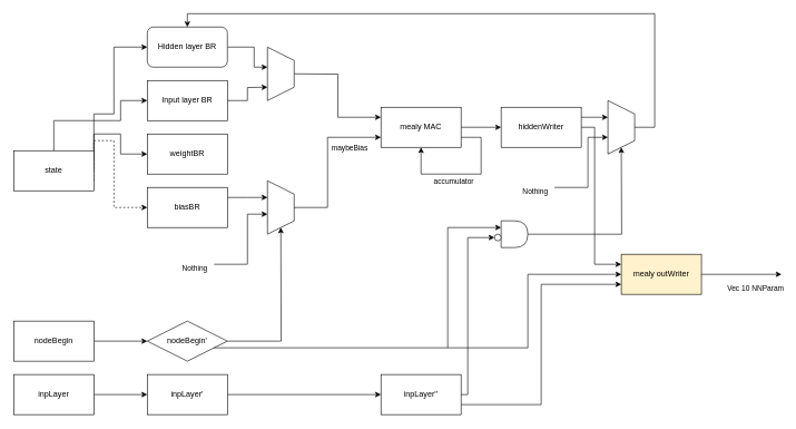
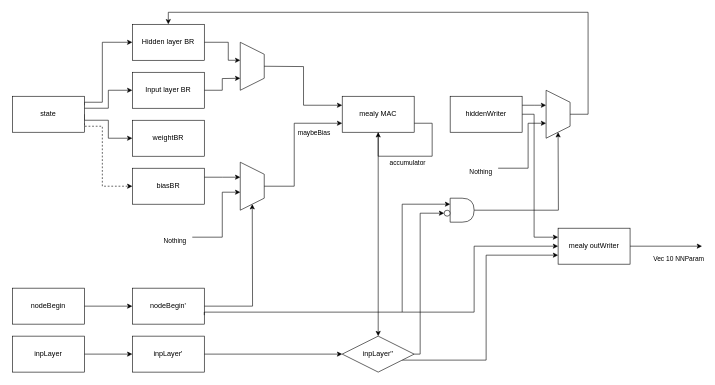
  <mxCell id="0" />
  <mxCell id="1" parent="0" />
  <mxCell id="2" style="edgeStyle=orthogonalEdgeStyle;rounded=0;html=1;exitX=1;exitY=0.25;exitDx=0;exitDy=0;entryX=0;entryY=0.5;entryDx=0;entryDy=0;" parent="1" source="6" target="30" edge="1"><mxGeometry relative="1" as="geometry"><Array as="points"><mxPoint x="140" y="170" /><mxPoint x="170" y="170" /><mxPoint x="170" y="70" /></Array></mxGeometry></mxCell>
  <mxCell id="3" style="edgeStyle=orthogonalEdgeStyle;rounded=0;html=1;exitX=1;exitY=0.75;exitDx=0;exitDy=0;entryX=0;entryY=0.5;entryDx=0;entryDy=0;dashed=1;" parent="1" source="6" target="13" edge="1"><mxGeometry relative="1" as="geometry"><Array as="points"><mxPoint x="140" y="210" /><mxPoint x="170" y="210" /><mxPoint x="170" y="310" /></Array></mxGeometry></mxCell>
  <mxCell id="4" style="edgeStyle=orthogonalEdgeStyle;rounded=0;html=1;exitX=1;exitY=0.5;exitDx=0;exitDy=0;" parent="1" source="6" target="9" edge="1"><mxGeometry relative="1" as="geometry"><Array as="points"><mxPoint x="140" y="200" /><mxPoint x="180" y="200" /><mxPoint x="180" y="230" /></Array></mxGeometry></mxCell>
  <mxCell id="5" style="edgeStyle=orthogonalEdgeStyle;html=1;rounded=0;entryX=0;entryY=0.5;entryDx=0;entryDy=0;" parent="1" source="6" target="15" edge="1"><mxGeometry relative="1" as="geometry"><Array as="points"><mxPoint x="180" y="180" /><mxPoint x="180" y="150" /></Array><mxPoint x="190" y="110" as="targetPoint" /></mxGeometry></mxCell>
- <mxCell id="6" value="state" style="rounded=0;whiteSpace=wrap;html=1;" parent="1" vertex="1"><mxGeometry x="20" y="225" width="120" height="60" as="geometry" /></mxCell>
+ <mxCell id="6" value="state" style="rounded=0;whiteSpace=wrap;html=1;" parent="1" vertex="1"><mxGeometry x="20" y="160" width="120" height="60" as="geometry" /></mxCell>
  <mxCell id="7" style="edgeStyle=orthogonalEdgeStyle;rounded=0;html=1;" parent="1" source="8" target="17" edge="1"><mxGeometry relative="1" as="geometry" /></mxCell>
  <mxCell id="8" value="nodeBegin" style="rounded=0;whiteSpace=wrap;html=1;" parent="1" vertex="1"><mxGeometry x="20" y="480" width="120" height="60" as="geometry" /></mxCell>
  <mxCell id="9" value="weightBR" style="rounded=0;whiteSpace=wrap;html=1;" parent="1" vertex="1"><mxGeometry x="220" y="200" width="120" height="60" as="geometry" /></mxCell>
  <mxCell id="10" style="edgeStyle=orthogonalEdgeStyle;rounded=0;html=1;exitX=1;exitY=0.25;exitDx=0;exitDy=0;" parent="1" source="13" edge="1"><mxGeometry relative="1" as="geometry"><mxPoint x="400" y="295" as="targetPoint" /></mxGeometry></mxCell>
  <mxCell id="11" style="edgeStyle=orthogonalEdgeStyle;html=1;rounded=0;" parent="1" edge="1"><mxGeometry relative="1" as="geometry"><mxPoint x="400" y="320" as="targetPoint" /><mxPoint x="320" y="395" as="sourcePoint" /><Array as="points"><mxPoint x="370" y="395" /><mxPoint x="370" y="320" /></Array></mxGeometry></mxCell>
  <mxCell id="12" value="Nothing" style="edgeLabel;html=1;align=center;verticalAlign=middle;resizable=0;points=[];" parent="11" vertex="1" connectable="0"><mxGeometry x="-0.536" relative="1" as="geometry"><mxPoint x="-66" y="5" as="offset" /></mxGeometry></mxCell>
  <mxCell id="13" value="biasBR" style="rounded=0;whiteSpace=wrap;html=1;" parent="1" vertex="1"><mxGeometry x="220" y="280" width="120" height="60" as="geometry" /></mxCell>
  <mxCell id="14" style="edgeStyle=orthogonalEdgeStyle;rounded=0;html=1;" parent="1" source="15" edge="1"><mxGeometry relative="1" as="geometry"><mxPoint x="400" y="130" as="targetPoint" /></mxGeometry></mxCell>
  <mxCell id="15" value="Input layer BR" style="rounded=0;whiteSpace=wrap;html=1;" parent="1" vertex="1"><mxGeometry x="220" y="120" width="120" height="60" as="geometry" /></mxCell>
  <mxCell id="16" style="edgeStyle=orthogonalEdgeStyle;rounded=0;html=1;" parent="1" source="17" edge="1"><mxGeometry relative="1" as="geometry"><mxPoint x="420" y="340" as="targetPoint" /></mxGeometry></mxCell>
- <mxCell id="17" value="nodeBegin'" style="rhombus;whiteSpace=wrap;html=1;" parent="1" vertex="1"><mxGeometry x="220" y="480" width="120" height="60" as="geometry" /></mxCell>
+ <mxCell id="17" value="nodeBegin'" style="rounded=0;whiteSpace=wrap;html=1;" parent="1" vertex="1"><mxGeometry x="220" y="480" width="120" height="60" as="geometry" /></mxCell>
  <mxCell id="18" style="edgeStyle=orthogonalEdgeStyle;rounded=0;html=1;entryX=0;entryY=0.75;entryDx=0;entryDy=0;" parent="1" target="23" edge="1"><mxGeometry relative="1" as="geometry"><mxPoint x="560" y="270" as="targetPoint" /><Array as="points"><mxPoint x="490" y="310" /><mxPoint x="490" y="205" /></Array><mxPoint x="440" y="310" as="sourcePoint" /></mxGeometry></mxCell>
  <mxCell id="19" value="maybeBias" style="edgeLabel;html=1;align=center;verticalAlign=middle;resizable=0;points=[];" parent="18" vertex="1" connectable="0"><mxGeometry x="0.733" y="-3" relative="1" as="geometry"><mxPoint x="-17" y="12" as="offset" /></mxGeometry></mxCell>
  <mxCell id="20" style="edgeStyle=orthogonalEdgeStyle;rounded=0;html=1;exitX=1;exitY=0.75;exitDx=0;exitDy=0;entryX=0.5;entryY=1;entryDx=0;entryDy=0;" parent="1" source="23" target="23" edge="1"><mxGeometry relative="1" as="geometry"><mxPoint x="620" y="280" as="targetPoint" /><Array as="points"><mxPoint x="720" y="205" /><mxPoint x="720" y="260" /><mxPoint x="630" y="260" /></Array></mxGeometry></mxCell>
  <mxCell id="21" value="accumulator" style="edgeLabel;html=1;align=center;verticalAlign=middle;resizable=0;points=[];" parent="20" vertex="1" connectable="0"><mxGeometry x="-0.074" y="-1" relative="1" as="geometry"><mxPoint x="-27" y="11" as="offset" /></mxGeometry></mxCell>
- <mxCell id="22" style="edgeStyle=orthogonalEdgeStyle;rounded=0;html=1;entryX=0;entryY=0.5;entryDx=0;entryDy=0;" edge="1" parent="1" source="23" target="46"><mxGeometry relative="1" as="geometry" /></mxCell>
+ <mxCell id="22" style="edgeStyle=orthogonalEdgeStyle;rounded=0;html=1;" edge="1" parent="1" source="23" target="43"><mxGeometry relative="1" as="geometry" /></mxCell>
  <mxCell id="23" value="mealy MAC" style="rounded=0;whiteSpace=wrap;html=1;" parent="1" vertex="1"><mxGeometry x="570" y="160" width="120" height="60" as="geometry" /></mxCell>
  <mxCell id="24" value="" style="group" parent="1" vertex="1" connectable="0"><mxGeometry x="400" y="270" width="40" height="80" as="geometry" /></mxCell>
  <mxCell id="25" value="" style="endArrow=none;html=1;rounded=0;" parent="24" edge="1"><mxGeometry width="50" height="50" relative="1" as="geometry"><mxPoint y="80" as="sourcePoint" /><mxPoint as="targetPoint" /></mxGeometry></mxCell>
  <mxCell id="26" value="" style="endArrow=none;html=1;rounded=0;" parent="24" edge="1"><mxGeometry width="50" height="50" relative="1" as="geometry"><mxPoint y="80" as="sourcePoint" /><mxPoint x="40" y="60" as="targetPoint" /></mxGeometry></mxCell>
  <mxCell id="27" value="" style="endArrow=none;html=1;rounded=0;" parent="24" edge="1"><mxGeometry width="50" height="50" relative="1" as="geometry"><mxPoint x="40" y="20" as="sourcePoint" /><mxPoint as="targetPoint" /></mxGeometry></mxCell>
  <mxCell id="28" value="" style="endArrow=none;html=1;rounded=0;" parent="24" edge="1"><mxGeometry width="50" height="50" relative="1" as="geometry"><mxPoint x="40" y="60" as="sourcePoint" /><mxPoint x="40" y="20" as="targetPoint" /></mxGeometry></mxCell>
  <mxCell id="29" style="edgeStyle=orthogonalEdgeStyle;rounded=0;html=1;" parent="1" source="30" edge="1"><mxGeometry relative="1" as="geometry"><mxPoint x="400" y="100" as="targetPoint" /><Array as="points"><mxPoint x="380" y="70" /><mxPoint x="380" y="100" /></Array></mxGeometry></mxCell>
- <mxCell id="30" value="Hidden layer BR" style="whiteSpace=wrap;html=1;rounded=1;" parent="1" vertex="1"><mxGeometry x="220" width="120" height="60" as="geometry" y="40" /></mxCell>
+ <mxCell id="30" value="Hidden layer BR" style="rounded=0;whiteSpace=wrap;html=1;" parent="1" vertex="1"><mxGeometry x="220" width="120" height="60" as="geometry" y="40" /></mxCell>
  <mxCell id="31" value="" style="group" parent="1" vertex="1" connectable="0"><mxGeometry x="400" y="70" width="40" height="80" as="geometry" /></mxCell>
  <mxCell id="32" value="" style="endArrow=none;html=1;rounded=0;" parent="31" edge="1"><mxGeometry width="50" height="50" relative="1" as="geometry"><mxPoint y="80" as="sourcePoint" /><mxPoint as="targetPoint" /></mxGeometry></mxCell>
  <mxCell id="33" value="" style="endArrow=none;html=1;rounded=0;" parent="31" edge="1"><mxGeometry width="50" height="50" relative="1" as="geometry"><mxPoint y="80" as="sourcePoint" /><mxPoint x="40" y="60" as="targetPoint" /></mxGeometry></mxCell>
  <mxCell id="34" value="" style="endArrow=none;html=1;rounded=0;" parent="31" edge="1"><mxGeometry width="50" height="50" relative="1" as="geometry"><mxPoint x="40" y="20" as="sourcePoint" /><mxPoint as="targetPoint" /></mxGeometry></mxCell>
  <mxCell id="35" value="" style="endArrow=none;html=1;rounded=0;" parent="31" edge="1"><mxGeometry width="50" height="50" relative="1" as="geometry"><mxPoint x="40" y="60" as="sourcePoint" /><mxPoint x="40" y="20" as="targetPoint" /></mxGeometry></mxCell>
  <mxCell id="36" value="" style="endArrow=classic;html=1;rounded=0;edgeStyle=orthogonalEdgeStyle;entryX=0;entryY=0.25;entryDx=0;entryDy=0;" parent="1" target="23" edge="1"><mxGeometry width="50" height="50" relative="1" as="geometry"><mxPoint x="440" y="110" as="sourcePoint" /><mxPoint x="580" y="60" as="targetPoint" /></mxGeometry></mxCell>
  <mxCell id="37" style="edgeStyle=orthogonalEdgeStyle;rounded=0;html=1;" parent="1" source="38" target="40" edge="1"><mxGeometry relative="1" as="geometry" /></mxCell>
  <mxCell id="38" value="inpLayer" style="rounded=0;whiteSpace=wrap;html=1;" parent="1" vertex="1"><mxGeometry x="20" y="560" width="120" height="60" as="geometry" /></mxCell>
  <mxCell id="39" style="edgeStyle=none;html=1;" edge="1" parent="1" source="40" target="43"><mxGeometry relative="1" as="geometry" /></mxCell>
  <mxCell id="40" value="inpLayer'" style="rounded=0;whiteSpace=wrap;html=1;" parent="1" vertex="1"><mxGeometry x="220" y="560" width="120" height="60" as="geometry" /></mxCell>
  <mxCell id="41" style="edgeStyle=orthogonalEdgeStyle;html=1;rounded=0;entryX=0;entryY=0.5;entryDx=0;entryDy=0;" edge="1" parent="1" source="43" target="58"><mxGeometry relative="1" as="geometry"><mxPoint x="730" y="360" as="targetPoint" /><Array as="points"><mxPoint x="700" y="590" /><mxPoint x="700" y="355" /></Array></mxGeometry></mxCell>
  <mxCell id="42" style="edgeStyle=orthogonalEdgeStyle;rounded=0;html=1;exitX=1;exitY=0.75;exitDx=0;exitDy=0;entryX=0;entryY=0.75;entryDx=0;entryDy=0;" edge="1" parent="1" source="43" target="61"><mxGeometry relative="1" as="geometry" /></mxCell>
- <mxCell id="43" value="inpLayer''" style="rounded=0;whiteSpace=wrap;html=1;" vertex="1" parent="1"><mxGeometry x="570" y="560" width="120" height="60" as="geometry" /></mxCell>
+ <mxCell id="43" value="inpLayer''" style="rhombus;whiteSpace=wrap;html=1;" vertex="1" parent="1"><mxGeometry x="570" y="560" width="120" height="60" as="geometry" /></mxCell>
  <mxCell id="44" style="edgeStyle=orthogonalEdgeStyle;rounded=0;html=1;exitX=1;exitY=0.25;exitDx=0;exitDy=0;" edge="1" parent="1" source="46"><mxGeometry relative="1" as="geometry"><mxPoint x="910" y="175" as="targetPoint" /></mxGeometry></mxCell>
  <mxCell id="45" style="edgeStyle=orthogonalEdgeStyle;rounded=0;html=1;entryX=0;entryY=0.25;entryDx=0;entryDy=0;" edge="1" parent="1" source="46" target="61"><mxGeometry relative="1" as="geometry"><Array as="points"><mxPoint x="890" y="190" /><mxPoint x="890" y="395" /></Array></mxGeometry></mxCell>
  <mxCell id="46" value="hiddenWriter" style="rounded=0;whiteSpace=wrap;html=1;" vertex="1" parent="1"><mxGeometry x="750" y="160" width="120" height="60" as="geometry" /></mxCell>
  <mxCell id="47" style="edgeStyle=orthogonalEdgeStyle;rounded=0;html=1;" edge="1" parent="1" source="48"><mxGeometry relative="1" as="geometry"><mxPoint x="930" y="220" as="targetPoint" /></mxGeometry></mxCell>
  <mxCell id="48" value="" style="shape=delay;whiteSpace=wrap;html=1;" vertex="1" parent="1"><mxGeometry x="750" y="330" width="40" height="40" as="geometry" /></mxCell>
  <mxCell id="49" value="" style="endArrow=classic;html=1;rounded=0;entryX=0;entryY=0.25;entryDx=0;entryDy=0;edgeStyle=orthogonalEdgeStyle;exitX=1;exitY=0.75;exitDx=0;exitDy=0;" edge="1" parent="1" source="17" target="48"><mxGeometry width="50" height="50" relative="1" as="geometry"><mxPoint x="670" y="520" as="sourcePoint" /><mxPoint x="670" y="470" as="targetPoint" /><Array as="points"><mxPoint x="340" y="520" /><mxPoint x="670" y="520" /><mxPoint x="670" y="340" /></Array></mxGeometry></mxCell>
  <mxCell id="50" value="" style="group" vertex="1" connectable="0" parent="1"><mxGeometry x="910" y="150" width="40" height="80" as="geometry" /></mxCell>
  <mxCell id="51" value="" style="endArrow=none;html=1;rounded=0;" edge="1" parent="50"><mxGeometry width="50" height="50" relative="1" as="geometry"><mxPoint y="80" as="sourcePoint" /><mxPoint as="targetPoint" /></mxGeometry></mxCell>
  <mxCell id="52" value="" style="endArrow=none;html=1;rounded=0;" edge="1" parent="50"><mxGeometry width="50" height="50" relative="1" as="geometry"><mxPoint y="80" as="sourcePoint" /><mxPoint x="40" y="60" as="targetPoint" /></mxGeometry></mxCell>
  <mxCell id="53" value="" style="endArrow=none;html=1;rounded=0;" edge="1" parent="50"><mxGeometry width="50" height="50" relative="1" as="geometry"><mxPoint x="40" y="20" as="sourcePoint" /><mxPoint as="targetPoint" /></mxGeometry></mxCell>
  <mxCell id="54" value="" style="endArrow=none;html=1;rounded=0;" edge="1" parent="50"><mxGeometry width="50" height="50" relative="1" as="geometry"><mxPoint x="40" y="60" as="sourcePoint" /><mxPoint x="40" y="20" as="targetPoint" /></mxGeometry></mxCell>
  <mxCell id="55" style="edgeStyle=orthogonalEdgeStyle;html=1;rounded=0;" edge="1" parent="1"><mxGeometry relative="1" as="geometry"><mxPoint x="910" y="205" as="targetPoint" /><mxPoint x="830" y="280" as="sourcePoint" /><Array as="points"><mxPoint x="880" y="280" /><mxPoint x="880" y="205" /></Array></mxGeometry></mxCell>
  <mxCell id="56" value="Nothing" style="edgeLabel;html=1;align=center;verticalAlign=middle;resizable=0;points=[];" vertex="1" connectable="0" parent="55"><mxGeometry x="-0.536" relative="1" as="geometry"><mxPoint x="-66" y="5" as="offset" /></mxGeometry></mxCell>
  <mxCell id="57" value="" style="endArrow=classic;html=1;rounded=0;entryX=0.5;entryY=0;entryDx=0;entryDy=0;edgeStyle=orthogonalEdgeStyle;" edge="1" parent="1" target="30"><mxGeometry width="50" height="50" relative="1" as="geometry"><mxPoint x="950" y="190" as="sourcePoint" /><mxPoint x="870" y="80" as="targetPoint" /><Array as="points"><mxPoint x="980" y="190" /><mxPoint x="980" y="20" /><mxPoint x="280" y="20" /></Array></mxGeometry></mxCell>
  <mxCell id="58" value="" style="ellipse;whiteSpace=wrap;html=1;aspect=fixed;" vertex="1" parent="1"><mxGeometry x="740" y="350" width="10" height="10" as="geometry" /></mxCell>
  <mxCell id="59" style="edgeStyle=orthogonalEdgeStyle;rounded=0;html=1;" edge="1" parent="1" source="61"><mxGeometry relative="1" as="geometry"><mxPoint x="1170" y="410" as="targetPoint" /><Array as="points"><mxPoint x="1150" y="410" /><mxPoint x="1150" y="410" /></Array></mxGeometry></mxCell>
  <mxCell id="60" value="Vec 10 NNParam" style="edgeLabel;html=1;align=center;verticalAlign=middle;resizable=0;points=[];" vertex="1" connectable="0" parent="59"><mxGeometry x="0.394" y="-1" relative="1" as="geometry"><mxPoint x="-4" y="19" as="offset" /></mxGeometry></mxCell>
- <mxCell id="61" value="mealy outWriter" style="rounded=0;whiteSpace=wrap;html=1;fillColor=#fff2cc;" vertex="1" parent="1"><mxGeometry x="930" y="380" width="120" height="60" as="geometry" /></mxCell>
+ <mxCell id="61" value="mealy outWriter" style="rounded=0;whiteSpace=wrap;html=1;" vertex="1" parent="1"><mxGeometry x="930" y="380" width="120" height="60" as="geometry" /></mxCell>
  <mxCell id="62" value="" style="endArrow=classic;html=1;rounded=0;edgeStyle=orthogonalEdgeStyle;entryX=0;entryY=0.5;entryDx=0;entryDy=0;" edge="1" parent="1" target="61"><mxGeometry width="50" height="50" relative="1" as="geometry"><mxPoint x="670" y="520" as="sourcePoint" /><mxPoint x="710" y="480" as="targetPoint" /><Array as="points"><mxPoint x="790" y="520" /><mxPoint x="790" y="410" /></Array></mxGeometry></mxCell>
